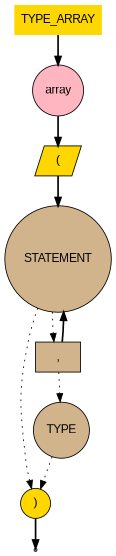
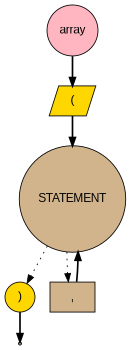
  digraph {
    fontname="Liberation Sans"
    node [fillcolor=tan fontname="Liberation Sans" shape=circle style=filled]
    edge [fontname="Liberation Sans" style=bold]
-   n1 [fillcolor=gold label=TYPE_ARRAY shape=plaintext]
    n2 [fillcolor=lightpink label=array]
    n3 [fillcolor=gold label="(" shape=parallelogram]
    n4 [label=STATEMENT]
    n5 [fillcolor=gold label=")"]
    n6 [label="," shape=box]
-   n7 [label=TYPE]
    end [shape=point]
-   n1 -> n2
    n2 -> n3
    n3 -> n4
    n4 -> n5 [style=dotted]
    n4 -> n6 [style=dotted]
    n5 -> end
    n6 -> n4
-   n6 -> n7 [style=dotted]
-   n7 -> n5 [style=dotted]
  }
